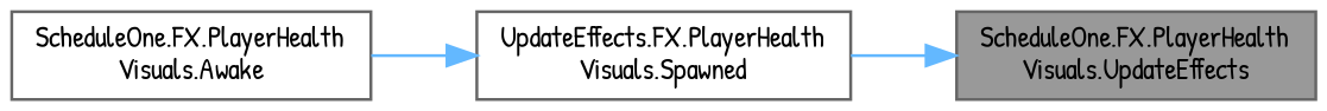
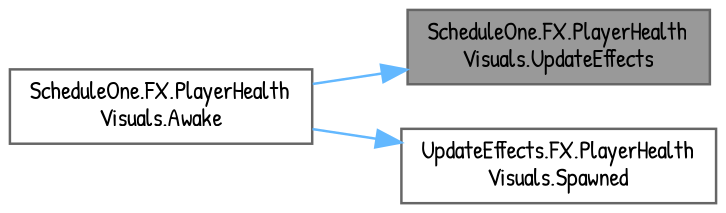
  digraph {
    fontname="Patrick Hand"
    rankdir=RL
    node [color=grey40 fillcolor=white fontname="Patrick Hand" fontsize=10 shape=box style=filled]
    edge [color=steelblue1 dir=back fontname="Patrick Hand" fontsize=10 labelfontname=Helvetica labelfontsize=10 style=solid]
    n1 [color=gray40 fillcolor=grey60 fontcolor=black height=0.2 label="ScheduleOne.FX.PlayerHealth\lVisuals.UpdateEffects" width=0.4]
    n2 [height=0.2 label="UpdateEffects.FX.PlayerHealth\lVisuals.Spawned" width=0.4]
    n3 [height=0.2 label="ScheduleOne.FX.PlayerHealth\lVisuals.Awake" width=0.4]
-   n1 -> n2
+   n1 -> n3
    n2 -> n3
  }
